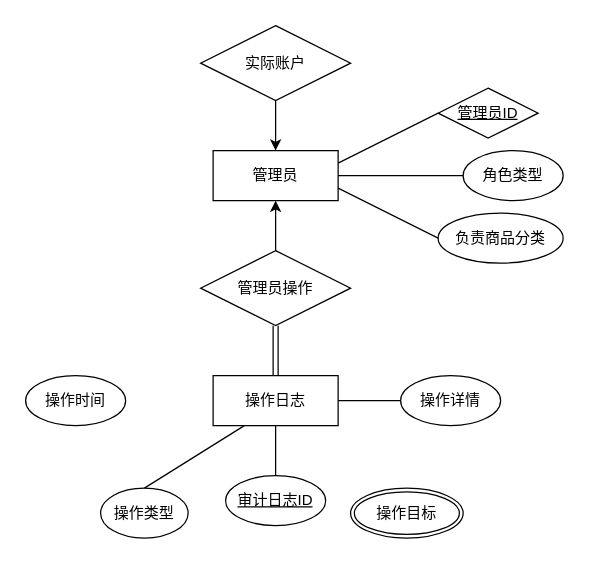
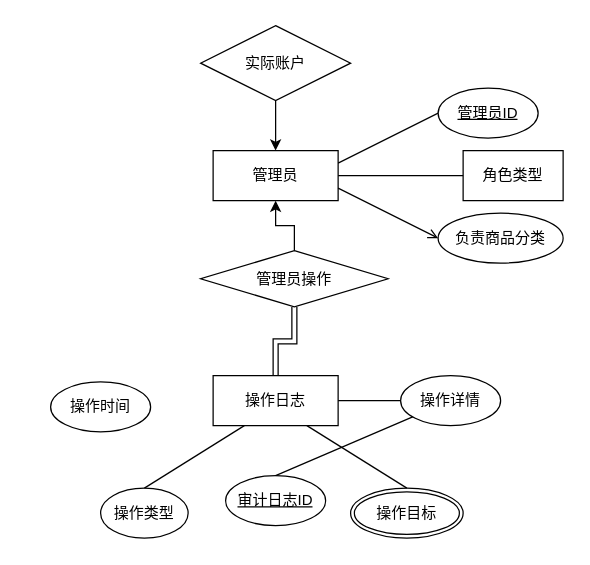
  <mxCell id="0" />
  <mxCell id="1" parent="0" />
  <mxCell id="2" value="管理员" style="whiteSpace=wrap;html=1;align=center;" parent="1" vertex="1"><mxGeometry x="170" y="120" width="100" height="40" as="geometry" /></mxCell>
  <mxCell id="3" value="操作日志" style="whiteSpace=wrap;html=1;align=center;" parent="1" vertex="1"><mxGeometry x="170" y="300" width="100" height="40" as="geometry" /></mxCell>
  <mxCell id="4" value="" style="edgeStyle=orthogonalEdgeStyle;rounded=0;orthogonalLoop=1;jettySize=auto;html=1;" parent="1" source="5" target="2" edge="1"><mxGeometry relative="1" as="geometry" /></mxCell>
  <mxCell id="5" value="实际账户" style="shape=rhombus;perimeter=rhombusPerimeter;whiteSpace=wrap;html=1;align=center;" parent="1" vertex="1"><mxGeometry x="160" y="20" width="120" height="60" as="geometry" /></mxCell>
  <mxCell id="6" value="" style="edgeStyle=orthogonalEdgeStyle;rounded=0;orthogonalLoop=1;jettySize=auto;html=1;" parent="1" source="8" target="2" edge="1"><mxGeometry relative="1" as="geometry" /></mxCell>
  <mxCell id="7" value="" style="edgeStyle=orthogonalEdgeStyle;rounded=0;orthogonalLoop=1;jettySize=auto;html=1;shape=link;" parent="1" source="8" target="3" edge="1"><mxGeometry relative="1" as="geometry" /></mxCell>
- <mxCell id="8" value="管理员操作" style="shape=rhombus;perimeter=rhombusPerimeter;whiteSpace=wrap;html=1;align=center;" parent="1" vertex="1"><mxGeometry x="160" y="200" width="120" height="60" as="geometry" /></mxCell>
- <mxCell id="9" value="管理员ID" style="rhombus;whiteSpace=wrap;html=1;align=center;fontStyle=4;" vertex="1" parent="1"><mxGeometry x="350" y="70" width="80" height="40" as="geometry" /></mxCell>
+ <mxCell id="8" value="管理员操作" style="shape=rhombus;perimeter=rhombusPerimeter;whiteSpace=wrap;html=1;align=center;" parent="1" vertex="1"><mxGeometry x="160" y="200" width="150" height="45" as="geometry" /></mxCell>
+ <mxCell id="9" value="管理员ID" style="ellipse;whiteSpace=wrap;html=1;align=center;fontStyle=4;" vertex="1" parent="1"><mxGeometry x="350" y="70" width="80" height="40" as="geometry" /></mxCell>
  <mxCell id="10" value="" style="endArrow=none;html=1;rounded=0;exitX=1;exitY=0.25;exitDx=0;exitDy=0;entryX=0;entryY=0.5;entryDx=0;entryDy=0;" edge="1" parent="1" source="2" target="9"><mxGeometry relative="1" as="geometry"><mxPoint x="280" y="160" as="sourcePoint" /><mxPoint x="440" y="160" as="targetPoint" /></mxGeometry></mxCell>
- <mxCell id="11" value="角色类型" style="ellipse;whiteSpace=wrap;html=1;align=center;" vertex="1" parent="1"><mxGeometry x="370" y="120" width="80" height="40" as="geometry" /></mxCell>
+ <mxCell id="11" value="角色类型" style="whiteSpace=wrap;html=1;align=center;rounded=0;" vertex="1" parent="1"><mxGeometry x="370" y="120" width="80" height="40" as="geometry" /></mxCell>
  <mxCell id="12" value="" style="endArrow=none;html=1;rounded=0;exitX=1;exitY=0.5;exitDx=0;exitDy=0;entryX=0;entryY=0.5;entryDx=0;entryDy=0;" edge="1" parent="1" source="2" target="11"><mxGeometry relative="1" as="geometry"><mxPoint x="280" y="140" as="sourcePoint" /><mxPoint x="360" y="100" as="targetPoint" /></mxGeometry></mxCell>
  <mxCell id="13" value="负责商品分类" style="ellipse;whiteSpace=wrap;html=1;align=center;" vertex="1" parent="1"><mxGeometry x="350" y="170" width="100" height="40" as="geometry" /></mxCell>
- <mxCell id="14" value="" style="endArrow=none;html=1;rounded=0;exitX=1;exitY=0.75;exitDx=0;exitDy=0;entryX=0;entryY=0.5;entryDx=0;entryDy=0;" edge="1" parent="1" source="2" target="13"><mxGeometry relative="1" as="geometry"><mxPoint x="290" y="150" as="sourcePoint" /><mxPoint x="370" y="110" as="targetPoint" /></mxGeometry></mxCell>
+ <mxCell id="14" value="" style="endArrow=open;html=1;rounded=0;exitX=1;exitY=0.75;exitDx=0;exitDy=0;entryX=0;entryY=0.5;entryDx=0;entryDy=0;" edge="1" parent="1" source="2" target="13"><mxGeometry relative="1" as="geometry"><mxPoint x="290" y="150" as="sourcePoint" /><mxPoint x="370" y="110" as="targetPoint" /></mxGeometry></mxCell>
  <mxCell id="15" value="审计日志ID" style="ellipse;whiteSpace=wrap;html=1;align=center;fontStyle=4;" vertex="1" parent="1"><mxGeometry x="180" y="380" width="80" height="40" as="geometry" /></mxCell>
- <mxCell id="16" value="" style="endArrow=none;html=1;rounded=0;exitX=0.5;exitY=0;exitDx=0;exitDy=0;entryX=0.5;entryY=1;entryDx=0;entryDy=0;" edge="1" parent="1" source="15" target="3"><mxGeometry relative="1" as="geometry"><mxPoint x="210" y="370" as="sourcePoint" /><mxPoint x="290" y="330" as="targetPoint" /></mxGeometry></mxCell>
+ <mxCell id="16" value="" style="endArrow=none;html=1;rounded=0;exitX=0.5;exitY=0;exitDx=0;exitDy=0;" edge="1" parent="1" source="15" target="21"><mxGeometry relative="1" as="geometry"><mxPoint x="210" y="370" as="sourcePoint" /><mxPoint x="290" y="330" as="targetPoint" /></mxGeometry></mxCell>
  <mxCell id="17" value="操作类型" style="ellipse;whiteSpace=wrap;html=1;align=center;" vertex="1" parent="1"><mxGeometry x="80" y="390" width="70" height="40" as="geometry" /></mxCell>
  <mxCell id="18" value="" style="endArrow=none;html=1;rounded=0;exitX=0.5;exitY=0;exitDx=0;exitDy=0;entryX=0.25;entryY=1;entryDx=0;entryDy=0;" edge="1" parent="1" source="17" target="3"><mxGeometry relative="1" as="geometry"><mxPoint x="230" y="390" as="sourcePoint" /><mxPoint x="230" y="350" as="targetPoint" /></mxGeometry></mxCell>
  <mxCell id="19" value="操作目标" style="ellipse;shape=doubleEllipse;margin=3;whiteSpace=wrap;html=1;align=center;" vertex="1" parent="1"><mxGeometry x="280" y="390" width="90" height="40" as="geometry" /></mxCell>
+ <mxCell id="20" value="" style="endArrow=none;html=1;rounded=0;exitX=0.5;exitY=0;exitDx=0;exitDy=0;entryX=0.75;entryY=1;entryDx=0;entryDy=0;" edge="1" parent="1" source="19" target="3"><mxGeometry relative="1" as="geometry"><mxPoint x="240" y="400" as="sourcePoint" /><mxPoint x="240" y="360" as="targetPoint" /></mxGeometry></mxCell>
  <mxCell id="21" value="操作详情" style="ellipse;whiteSpace=wrap;html=1;align=center;" vertex="1" parent="1"><mxGeometry x="320" y="300" width="80" height="40" as="geometry" /></mxCell>
  <mxCell id="22" value="" style="endArrow=none;html=1;rounded=0;exitX=0;exitY=0.5;exitDx=0;exitDy=0;entryX=1;entryY=0.5;entryDx=0;entryDy=0;" edge="1" parent="1" source="21" target="3"><mxGeometry relative="1" as="geometry"><mxPoint x="250" y="410" as="sourcePoint" /><mxPoint x="250" y="370" as="targetPoint" /></mxGeometry></mxCell>
- <mxCell id="23" value="操作时间" style="ellipse;whiteSpace=wrap;html=1;align=center;" vertex="1" parent="1"><mxGeometry x="20" y="300" width="80" height="40" as="geometry" /></mxCell>
+ <mxCell id="23" value="操作时间" style="ellipse;whiteSpace=wrap;html=1;align=center;" vertex="1" parent="1"><mxGeometry x="40" y="305" width="80" height="40" as="geometry" /></mxCell>
